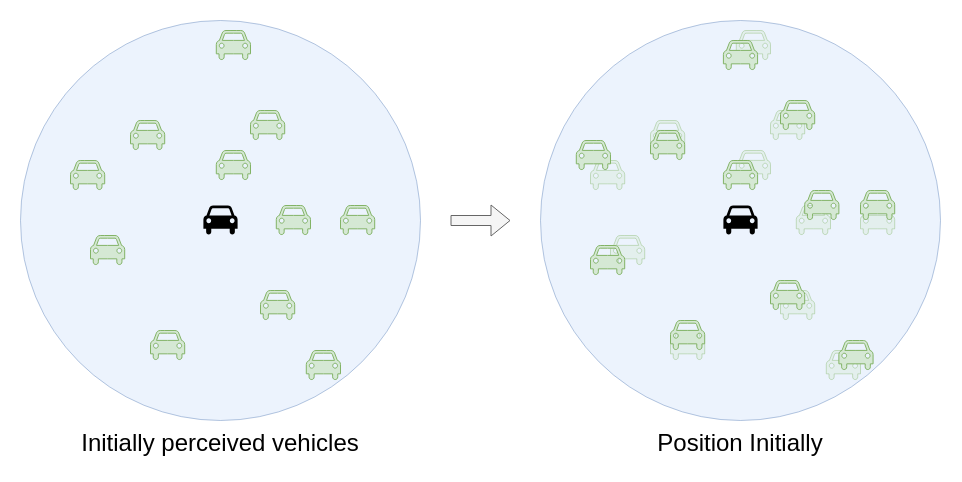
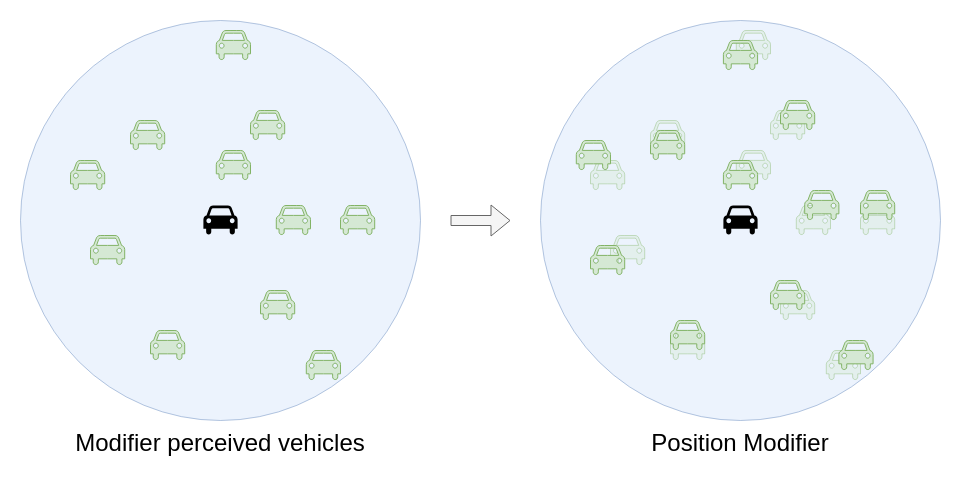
  <mxCell id="0" />
  <mxCell id="1" parent="0" />
  <mxCell id="2" value="" style="ellipse;whiteSpace=wrap;html=1;aspect=fixed;fillColor=#dae8fc;strokeColor=#6c8ebf;opacity=50;" parent="1" vertex="1"><mxGeometry x="20" y="20" width="400" height="400" as="geometry" /></mxCell>
  <mxCell id="3" value="" style="shape=mxgraph.signs.transportation.car_4;html=1;pointerEvents=1;fillColor=#000000;strokeColor=none;verticalLabelPosition=bottom;verticalAlign=top;align=center;" parent="1" vertex="1"><mxGeometry x="202.9" y="205" width="34.19" height="30" as="geometry" /></mxCell>
  <mxCell id="4" value="" style="shape=mxgraph.signs.transportation.car_4;html=1;pointerEvents=1;fillColor=#d5e8d4;strokeColor=#82b366;verticalLabelPosition=bottom;verticalAlign=top;align=center;" parent="1" vertex="1"><mxGeometry x="130" y="120" width="34.19" height="30" as="geometry" /></mxCell>
  <mxCell id="5" value="" style="shape=mxgraph.signs.transportation.car_4;html=1;pointerEvents=1;fillColor=#d5e8d4;strokeColor=#82b366;verticalLabelPosition=bottom;verticalAlign=top;align=center;" parent="1" vertex="1"><mxGeometry x="340" y="205" width="34.19" height="30" as="geometry" /></mxCell>
  <mxCell id="6" value="" style="shape=mxgraph.signs.transportation.car_4;html=1;pointerEvents=1;fillColor=#d5e8d4;strokeColor=#82b366;verticalLabelPosition=bottom;verticalAlign=top;align=center;" parent="1" vertex="1"><mxGeometry x="90" y="235" width="34.19" height="30" as="geometry" /></mxCell>
  <mxCell id="7" value="" style="shape=mxgraph.signs.transportation.car_4;html=1;pointerEvents=1;fillColor=#d5e8d4;strokeColor=#82b366;verticalLabelPosition=bottom;verticalAlign=top;align=center;" parent="1" vertex="1"><mxGeometry x="260" y="290" width="34.19" height="30" as="geometry" /></mxCell>
  <mxCell id="8" value="" style="shape=mxgraph.signs.transportation.car_4;html=1;pointerEvents=1;fillColor=#d5e8d4;strokeColor=#82b366;verticalLabelPosition=bottom;verticalAlign=top;align=center;" parent="1" vertex="1"><mxGeometry x="275.81" y="205" width="34.19" height="30" as="geometry" /></mxCell>
  <mxCell id="9" value="" style="shape=mxgraph.signs.transportation.car_4;html=1;pointerEvents=1;fillColor=#d5e8d4;strokeColor=#82b366;verticalLabelPosition=bottom;verticalAlign=top;align=center;" parent="1" vertex="1"><mxGeometry x="250" y="110" width="34.19" height="30" as="geometry" /></mxCell>
  <mxCell id="10" value="" style="shape=mxgraph.signs.transportation.car_4;html=1;pointerEvents=1;fillColor=#d5e8d4;strokeColor=#82b366;verticalLabelPosition=bottom;verticalAlign=top;align=center;" parent="1" vertex="1"><mxGeometry x="150" y="330" width="34.19" height="30" as="geometry" /></mxCell>
  <mxCell id="11" value="" style="shape=mxgraph.signs.transportation.car_4;html=1;pointerEvents=1;fillColor=#d5e8d4;strokeColor=#82b366;verticalLabelPosition=bottom;verticalAlign=top;align=center;" parent="1" vertex="1"><mxGeometry x="305.81" y="350" width="34.19" height="30" as="geometry" /></mxCell>
  <mxCell id="12" value="" style="shape=mxgraph.signs.transportation.car_4;html=1;pointerEvents=1;fillColor=#d5e8d4;strokeColor=#82b366;verticalLabelPosition=bottom;verticalAlign=top;align=center;" parent="1" vertex="1"><mxGeometry x="215.81" y="30" width="34.19" height="30" as="geometry" /></mxCell>
  <mxCell id="13" value="" style="shape=mxgraph.signs.transportation.car_4;html=1;pointerEvents=1;fillColor=#d5e8d4;strokeColor=#82b366;verticalLabelPosition=bottom;verticalAlign=top;align=center;" parent="1" vertex="1"><mxGeometry x="215.81" y="150" width="34.19" height="30" as="geometry" /></mxCell>
  <mxCell id="14" value="" style="shape=mxgraph.signs.transportation.car_4;html=1;pointerEvents=1;fillColor=#d5e8d4;strokeColor=#82b366;verticalLabelPosition=bottom;verticalAlign=top;align=center;" parent="1" vertex="1"><mxGeometry x="70" y="160" width="34.19" height="30" as="geometry" /></mxCell>
  <mxCell id="15" value="" style="ellipse;whiteSpace=wrap;html=1;aspect=fixed;fillColor=#dae8fc;strokeColor=#6c8ebf;opacity=50;" parent="1" vertex="1"><mxGeometry x="540" y="20" width="400" height="400" as="geometry" /></mxCell>
  <mxCell id="16" value="" style="shape=mxgraph.signs.transportation.car_4;html=1;pointerEvents=1;fillColor=#000000;strokeColor=none;verticalLabelPosition=bottom;verticalAlign=top;align=center;" parent="1" vertex="1"><mxGeometry x="722.9" y="205" width="34.19" height="30" as="geometry" /></mxCell>
  <mxCell id="17" value="" style="shape=mxgraph.signs.transportation.car_4;html=1;pointerEvents=1;fillColor=#d5e8d4;strokeColor=#82b366;verticalLabelPosition=bottom;verticalAlign=top;align=center;opacity=40;" parent="1" vertex="1"><mxGeometry x="650" y="120" width="34.19" height="30" as="geometry" /></mxCell>
  <mxCell id="18" value="" style="shape=mxgraph.signs.transportation.car_4;html=1;pointerEvents=1;fillColor=#d5e8d4;strokeColor=#82b366;verticalLabelPosition=bottom;verticalAlign=top;align=center;opacity=40;" parent="1" vertex="1"><mxGeometry x="860" y="205" width="34.19" height="30" as="geometry" /></mxCell>
  <mxCell id="19" value="" style="shape=mxgraph.signs.transportation.car_4;html=1;pointerEvents=1;fillColor=#d5e8d4;strokeColor=#82b366;verticalLabelPosition=bottom;verticalAlign=top;align=center;opacity=40;" parent="1" vertex="1"><mxGeometry x="610" y="235" width="34.19" height="30" as="geometry" /></mxCell>
  <mxCell id="20" value="" style="shape=mxgraph.signs.transportation.car_4;html=1;pointerEvents=1;fillColor=#d5e8d4;strokeColor=#82b366;verticalLabelPosition=bottom;verticalAlign=top;align=center;opacity=40;" parent="1" vertex="1"><mxGeometry x="780" y="290" width="34.19" height="30" as="geometry" /></mxCell>
  <mxCell id="21" value="" style="shape=mxgraph.signs.transportation.car_4;html=1;pointerEvents=1;fillColor=#d5e8d4;strokeColor=#82b366;verticalLabelPosition=bottom;verticalAlign=top;align=center;opacity=40;" parent="1" vertex="1"><mxGeometry x="795.81" y="205" width="34.19" height="30" as="geometry" /></mxCell>
  <mxCell id="22" value="" style="shape=mxgraph.signs.transportation.car_4;html=1;pointerEvents=1;fillColor=#d5e8d4;strokeColor=#82b366;verticalLabelPosition=bottom;verticalAlign=top;align=center;opacity=40;" parent="1" vertex="1"><mxGeometry x="770" y="110" width="34.19" height="30" as="geometry" /></mxCell>
  <mxCell id="23" value="" style="shape=mxgraph.signs.transportation.car_4;html=1;pointerEvents=1;fillColor=#d5e8d4;strokeColor=#82b366;verticalLabelPosition=bottom;verticalAlign=top;align=center;opacity=40;" parent="1" vertex="1"><mxGeometry x="670" y="330" width="34.19" height="30" as="geometry" /></mxCell>
  <mxCell id="24" value="" style="shape=mxgraph.signs.transportation.car_4;html=1;pointerEvents=1;fillColor=#d5e8d4;strokeColor=#82b366;verticalLabelPosition=bottom;verticalAlign=top;align=center;opacity=40;" parent="1" vertex="1"><mxGeometry x="825.81" y="350" width="34.19" height="30" as="geometry" /></mxCell>
  <mxCell id="25" value="" style="shape=mxgraph.signs.transportation.car_4;html=1;pointerEvents=1;fillColor=#d5e8d4;strokeColor=#82b366;verticalLabelPosition=bottom;verticalAlign=top;align=center;opacity=40;" parent="1" vertex="1"><mxGeometry x="735.81" y="30" width="34.19" height="30" as="geometry" /></mxCell>
  <mxCell id="26" value="" style="shape=mxgraph.signs.transportation.car_4;html=1;pointerEvents=1;fillColor=#d5e8d4;strokeColor=#82b366;verticalLabelPosition=bottom;verticalAlign=top;align=center;opacity=40;" parent="1" vertex="1"><mxGeometry x="735.81" y="150" width="34.19" height="30" as="geometry" /></mxCell>
  <mxCell id="27" value="" style="shape=mxgraph.signs.transportation.car_4;html=1;pointerEvents=1;fillColor=#d5e8d4;strokeColor=#82b366;verticalLabelPosition=bottom;verticalAlign=top;align=center;opacity=40;" parent="1" vertex="1"><mxGeometry x="590" y="160" width="34.19" height="30" as="geometry" /></mxCell>
  <mxCell id="28" value="" style="shape=mxgraph.signs.transportation.car_4;html=1;pointerEvents=1;fillColor=#d5e8d4;strokeColor=#82b366;verticalLabelPosition=bottom;verticalAlign=top;align=center;" parent="1" vertex="1"><mxGeometry x="770" y="280" width="34.19" height="30" as="geometry" /></mxCell>
  <mxCell id="29" value="" style="shape=mxgraph.signs.transportation.car_4;html=1;pointerEvents=1;fillColor=#d5e8d4;strokeColor=#82b366;verticalLabelPosition=bottom;verticalAlign=top;align=center;" parent="1" vertex="1"><mxGeometry x="838.38" y="340" width="34.19" height="30" as="geometry" /></mxCell>
  <mxCell id="30" value="" style="shape=mxgraph.signs.transportation.car_4;html=1;pointerEvents=1;fillColor=#d5e8d4;strokeColor=#82b366;verticalLabelPosition=bottom;verticalAlign=top;align=center;" parent="1" vertex="1"><mxGeometry x="860" y="190" width="34.19" height="30" as="geometry" /></mxCell>
  <mxCell id="31" value="" style="shape=mxgraph.signs.transportation.car_4;html=1;pointerEvents=1;fillColor=#d5e8d4;strokeColor=#82b366;verticalLabelPosition=bottom;verticalAlign=top;align=center;" parent="1" vertex="1"><mxGeometry x="804.19" y="190" width="34.19" height="30" as="geometry" /></mxCell>
  <mxCell id="32" value="" style="shape=mxgraph.signs.transportation.car_4;html=1;pointerEvents=1;fillColor=#d5e8d4;strokeColor=#82b366;verticalLabelPosition=bottom;verticalAlign=top;align=center;" parent="1" vertex="1"><mxGeometry x="780" y="100" width="34.19" height="30" as="geometry" /></mxCell>
  <mxCell id="33" value="" style="shape=mxgraph.signs.transportation.car_4;html=1;pointerEvents=1;fillColor=#d5e8d4;strokeColor=#82b366;verticalLabelPosition=bottom;verticalAlign=top;align=center;" parent="1" vertex="1"><mxGeometry x="722.9" y="40" width="34.19" height="30" as="geometry" /></mxCell>
  <mxCell id="34" value="" style="shape=mxgraph.signs.transportation.car_4;html=1;pointerEvents=1;fillColor=#d5e8d4;strokeColor=#82b366;verticalLabelPosition=bottom;verticalAlign=top;align=center;" parent="1" vertex="1"><mxGeometry x="722.91" y="160" width="34.19" height="30" as="geometry" /></mxCell>
  <mxCell id="35" value="" style="shape=mxgraph.signs.transportation.car_4;html=1;pointerEvents=1;fillColor=#d5e8d4;strokeColor=#82b366;verticalLabelPosition=bottom;verticalAlign=top;align=center;" parent="1" vertex="1"><mxGeometry x="650" y="130" width="34.19" height="30" as="geometry" /></mxCell>
  <mxCell id="36" value="" style="shape=mxgraph.signs.transportation.car_4;html=1;pointerEvents=1;fillColor=#d5e8d4;strokeColor=#82b366;verticalLabelPosition=bottom;verticalAlign=top;align=center;" parent="1" vertex="1"><mxGeometry x="575.81" y="140" width="34.19" height="30" as="geometry" /></mxCell>
  <mxCell id="37" value="" style="shape=mxgraph.signs.transportation.car_4;html=1;pointerEvents=1;fillColor=#d5e8d4;strokeColor=#82b366;verticalLabelPosition=bottom;verticalAlign=top;align=center;" parent="1" vertex="1"><mxGeometry x="590" y="245" width="34.19" height="30" as="geometry" /></mxCell>
  <mxCell id="38" value="" style="shape=mxgraph.signs.transportation.car_4;html=1;pointerEvents=1;fillColor=#d5e8d4;strokeColor=#82b366;verticalLabelPosition=bottom;verticalAlign=top;align=center;" parent="1" vertex="1"><mxGeometry x="670" y="320" width="34.19" height="30" as="geometry" /></mxCell>
  <mxCell id="39" value="" style="shape=flexArrow;endArrow=classic;html=1;rounded=0;fontSize=16;fillColor=#f5f5f5;strokeColor=#666666;" parent="1" edge="1"><mxGeometry width="50" height="50" relative="1" as="geometry"><mxPoint x="450" y="220" as="sourcePoint" /><mxPoint x="510" y="220" as="targetPoint" /></mxGeometry></mxCell>
- <mxCell id="40" value="&lt;font style=&quot;font-size: 24px;&quot;&gt;Initially perceived vehicles&lt;/font&gt;" style="text;html=1;strokeColor=none;fillColor=none;align=center;verticalAlign=bottom;whiteSpace=wrap;rounded=0;fontSize=24;" parent="1" vertex="1"><mxGeometry x="60" y="430" width="320" height="30" as="geometry" /></mxCell>
- <mxCell id="41" value="&lt;font style=&quot;font-size: 24px;&quot;&gt;Position Initially&lt;/font&gt;" style="text;html=1;strokeColor=none;fillColor=none;align=center;verticalAlign=bottom;whiteSpace=wrap;rounded=0;fontSize=24;" parent="1" vertex="1"><mxGeometry x="580" y="430" width="320" height="30" as="geometry" /></mxCell>
+ <mxCell id="40" value="&lt;font style=&quot;font-size: 24px;&quot;&gt;Modifier perceived vehicles&lt;/font&gt;" style="text;html=1;strokeColor=none;fillColor=none;align=center;verticalAlign=bottom;whiteSpace=wrap;rounded=0;fontSize=24;" parent="1" vertex="1"><mxGeometry x="60" y="430" width="320" height="30" as="geometry" /></mxCell>
+ <mxCell id="41" value="&lt;font style=&quot;font-size: 24px;&quot;&gt;Position Modifier&lt;/font&gt;" style="text;html=1;strokeColor=none;fillColor=none;align=center;verticalAlign=bottom;whiteSpace=wrap;rounded=0;fontSize=24;" parent="1" vertex="1"><mxGeometry x="580" y="430" width="320" height="30" as="geometry" /></mxCell>
